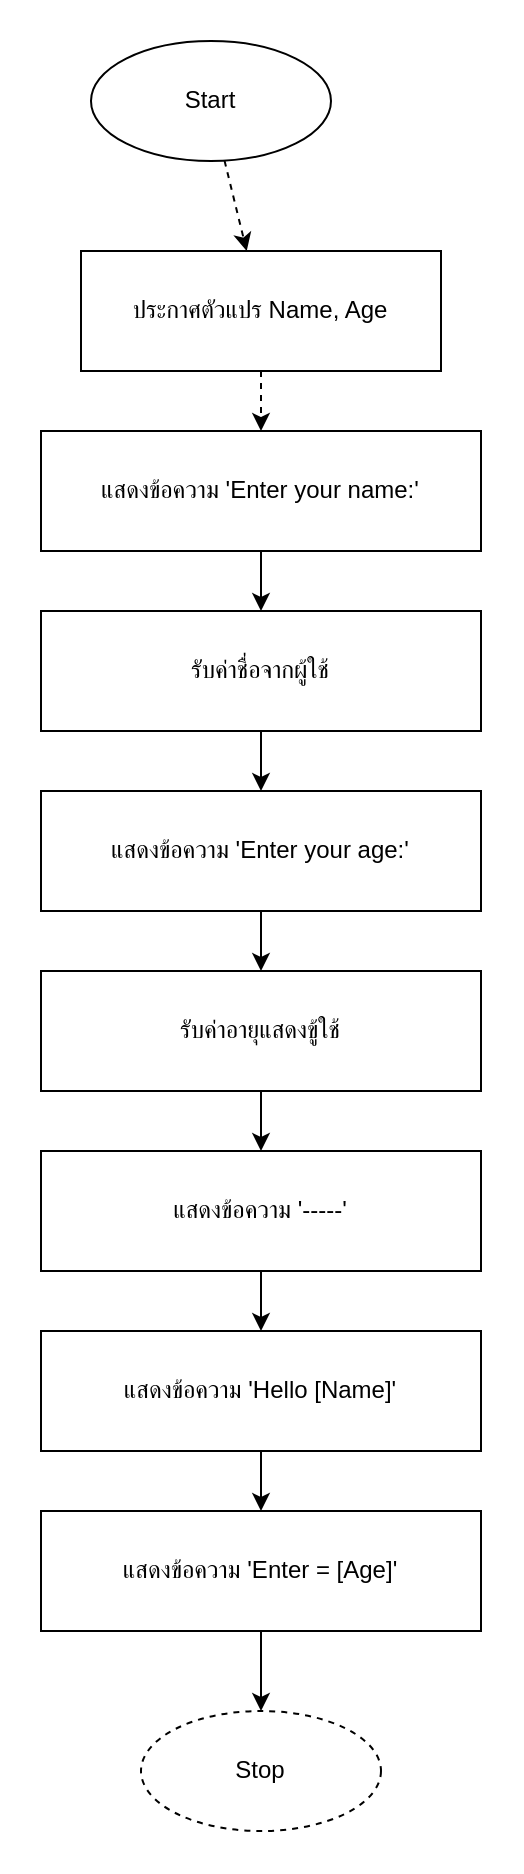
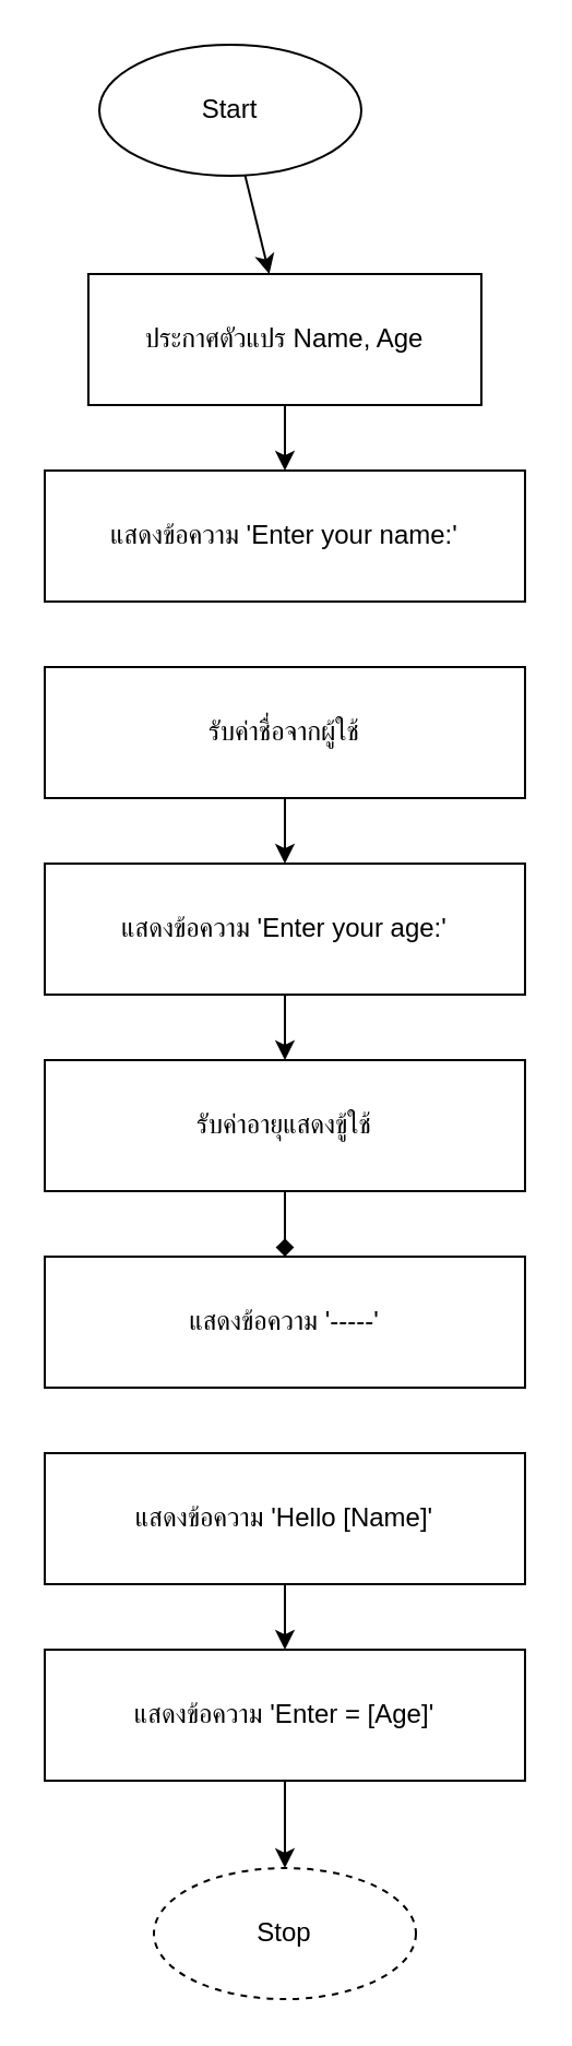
  <mxCell id="0" />
  <mxCell id="1" parent="0" />
  <mxCell id="2" value="Start" style="ellipse;whiteSpace=wrap;html=1;" parent="1" vertex="1"><mxGeometry x="45" y="20" width="120" height="60" as="geometry" /></mxCell>
  <mxCell id="3" value="ประกาศตัวแปร Name, Age" style="rectangle;whiteSpace=wrap;html=1;" parent="1" vertex="1"><mxGeometry x="40" y="125" width="180" height="60" as="geometry" /></mxCell>
  <mxCell id="4" value="แสดงข้อความ 'Enter your name:'" style="parallelogram;whiteSpace=wrap;html=1;" parent="1" vertex="1"><mxGeometry x="20" y="215" width="220" height="60" as="geometry" /></mxCell>
  <mxCell id="5" value="รับค่าชื่อจากผู้ใช้" style="parallelogram;whiteSpace=wrap;html=1;" parent="1" vertex="1"><mxGeometry x="20" y="305" width="220" height="60" as="geometry" /></mxCell>
  <mxCell id="6" value="แสดงข้อความ 'Enter your age:'" style="parallelogram;whiteSpace=wrap;html=1;" parent="1" vertex="1"><mxGeometry x="20" y="395" width="220" height="60" as="geometry" /></mxCell>
  <mxCell id="7" value="รับค่าอายุแสดงขู้ใช้" style="parallelogram;whiteSpace=wrap;html=1;" parent="1" vertex="1"><mxGeometry x="20" y="485" width="220" height="60" as="geometry" /></mxCell>
  <mxCell id="8" value="แสดงข้อความ '-----'" style="parallelogram;whiteSpace=wrap;html=1;" parent="1" vertex="1"><mxGeometry x="20" y="575" width="220" height="60" as="geometry" /></mxCell>
  <mxCell id="9" value="แสดงข้อความ 'Hello [Name]'" style="parallelogram;whiteSpace=wrap;html=1;" parent="1" vertex="1"><mxGeometry x="20" y="665" width="220" height="60" as="geometry" /></mxCell>
  <mxCell id="10" value="แสดงข้อความ 'Enter = [Age]'" style="parallelogram;whiteSpace=wrap;html=1;" parent="1" vertex="1"><mxGeometry x="20" y="755" width="220" height="60" as="geometry" /></mxCell>
  <mxCell id="11" value="Stop" style="ellipse;whiteSpace=wrap;html=1;dashed=1;" parent="1" vertex="1"><mxGeometry x="70" y="855" width="120" height="60" as="geometry" /></mxCell>
- <mxCell id="12" parent="1" source="2" target="3" edge="1" style="dashed=1;"><mxGeometry relative="1" as="geometry" /></mxCell>
- <mxCell id="13" parent="1" source="3" target="4" edge="1" style="dashed=1;"><mxGeometry relative="1" as="geometry" /></mxCell>
- <mxCell id="14" parent="1" source="4" target="5" edge="1"><mxGeometry relative="1" as="geometry" /></mxCell>
+ <mxCell id="12" parent="1" source="2" target="3" edge="1"><mxGeometry relative="1" as="geometry" /></mxCell>
+ <mxCell id="13" parent="1" source="3" target="4" edge="1"><mxGeometry relative="1" as="geometry" /></mxCell>
  <mxCell id="15" parent="1" source="5" target="6" edge="1"><mxGeometry relative="1" as="geometry" /></mxCell>
  <mxCell id="16" parent="1" source="6" target="7" edge="1"><mxGeometry relative="1" as="geometry" /></mxCell>
- <mxCell id="17" parent="1" source="7" target="8" edge="1"><mxGeometry relative="1" as="geometry" /></mxCell>
- <mxCell id="18" parent="1" source="8" target="9" edge="1"><mxGeometry relative="1" as="geometry" /></mxCell>
+ <mxCell id="17" parent="1" source="7" target="8" edge="1" style="endArrow=diamond;"><mxGeometry relative="1" as="geometry" /></mxCell>
  <mxCell id="19" parent="1" source="9" target="10" edge="1"><mxGeometry relative="1" as="geometry" /></mxCell>
  <mxCell id="20" parent="1" source="10" target="11" edge="1"><mxGeometry relative="1" as="geometry" /></mxCell>
